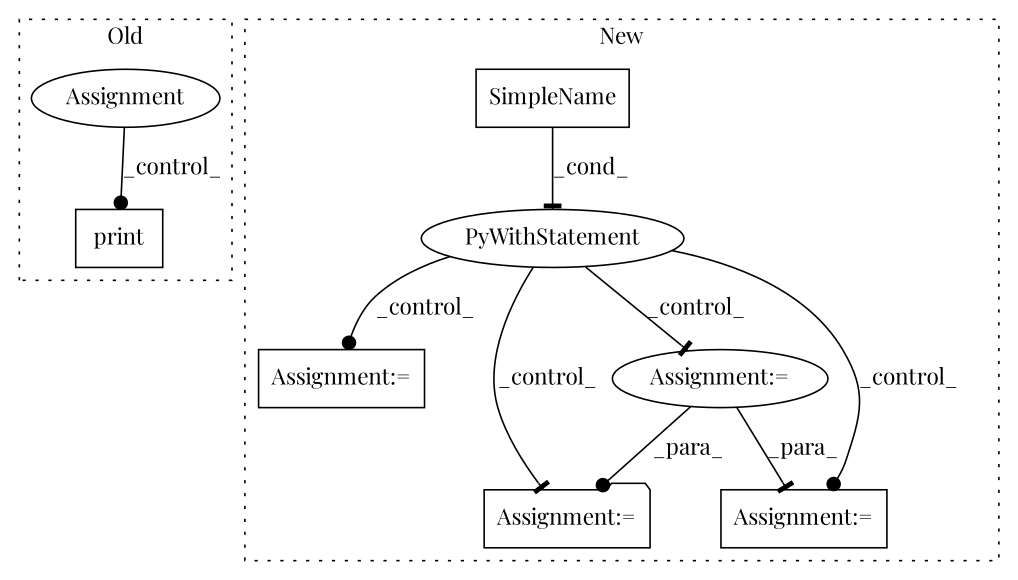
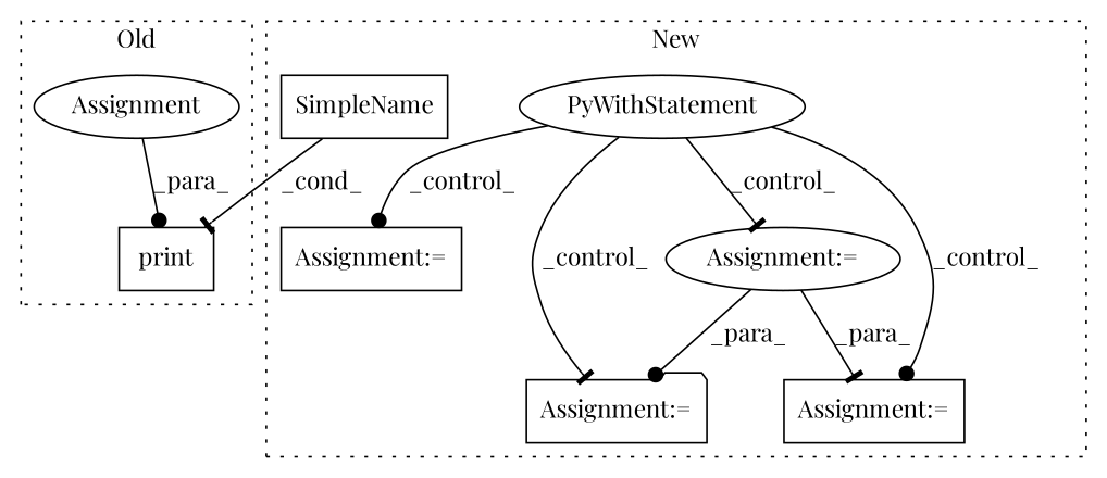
  digraph {
    fontname="Playfair Display"
    node [a=7 fontname="Playfair Display" l=1 shape=box]
    edge [arrowhead=dot fontname="Playfair Display"]
    n1 [a=32 l="6,1" label=print s="4369,4437"]
    n2 [a=45 l=62 label=Assignment s=4375 shape=ellipse]
    n3 [a=104 l="10,2" label=PyWithStatement s="4052,4104" shape=ellipse]
    n4 [label="Assignment:=" s=4118]
    n5 [a=42 label=SimpleName l=""]
    n6 [l=6 label="Assignment:=" s=4188 shape=ellipse]
    n7 [label="Assignment:=" s=4632 shape=folder]
    n8 [label="Assignment:=" s=4414]
    subgraph cluster_1 {
      label=Old
      style=dotted
      n1
      n2
    }
    subgraph cluster_2 {
      label=New
      style=dotted
      n3
      n4
      n5
      n6
      n7
      n8
    }
-   n2 -> n1 [label=_control_]
+   n2 -> n1 [label=_para_]
    n3 -> n4 [label=_control_]
    n3 -> n6 [arrowhead=tee label=_control_]
    n3 -> n7 [arrowhead=tee label=_control_]
    n3 -> n8 [label=_control_]
-   n5 -> n3 [arrowhead=tee label=_cond_]
+   n5 -> n1 [arrowhead=tee label=_cond_]
    n6 -> n7 [label=_para_]
    n6 -> n8 [arrowhead=tee label=_para_]
  }
